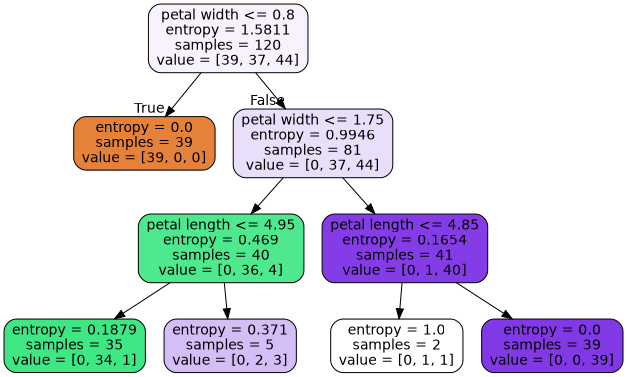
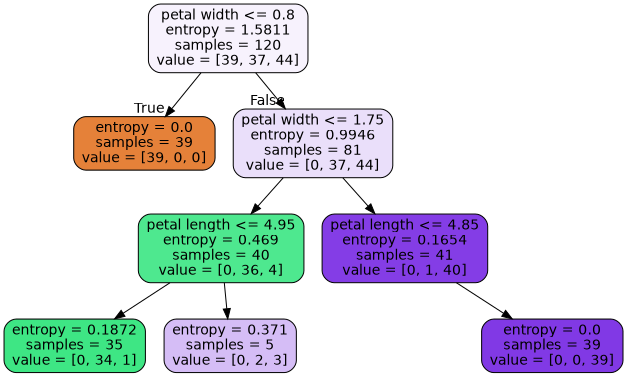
  digraph {
    node [color=black fontname=helvetica shape=box style="filled, rounded"]
    edge [fontname=helvetica]
    n1 [fillcolor="#8139e510" label="petal width <= 0.8\nentropy = 1.5811\nsamples = 120\nvalue = [39, 37, 44]"]
    n2 [fillcolor="#e58139ff" label="entropy = 0.0\nsamples = 39\nvalue = [39, 0, 0]"]
    n3 [fillcolor="#8139e529" label="petal width <= 1.75\nentropy = 0.9946\nsamples = 81\nvalue = [0, 37, 44]"]
    n4 [fillcolor="#39e581e3" label="petal length <= 4.95\nentropy = 0.469\nsamples = 40\nvalue = [0, 36, 4]"]
    n5 [fillcolor="#8139e5f9" label="petal length <= 4.85\nentropy = 0.1654\nsamples = 41\nvalue = [0, 1, 40]"]
-   n6 [fillcolor="#39e581f8" label="entropy = 0.1879\nsamples = 35\nvalue = [0, 34, 1]"]
+   n6 [fillcolor="#39e581f8" label="entropy = 0.1872\nsamples = 35\nvalue = [0, 34, 1]"]
    n7 [fillcolor="#8139e555" label="entropy = 0.371\nsamples = 5\nvalue = [0, 2, 3]"]
-   n8 [fillcolor="#39e58100" label="entropy = 1.0\nsamples = 2\nvalue = [0, 1, 1]"]
    n9 [fillcolor="#8139e5ff" label="entropy = 0.0\nsamples = 39\nvalue = [0, 0, 39]"]
    n1 -> n2 [headlabel=True labelangle=45 labeldistance=2.5]
    n1 -> n3 [headlabel=False labelangle=-45 labeldistance=2.5]
    n3 -> n4
    n3 -> n5
    n4 -> n6
    n4 -> n7
-   n5 -> n8
    n5 -> n9
  }
